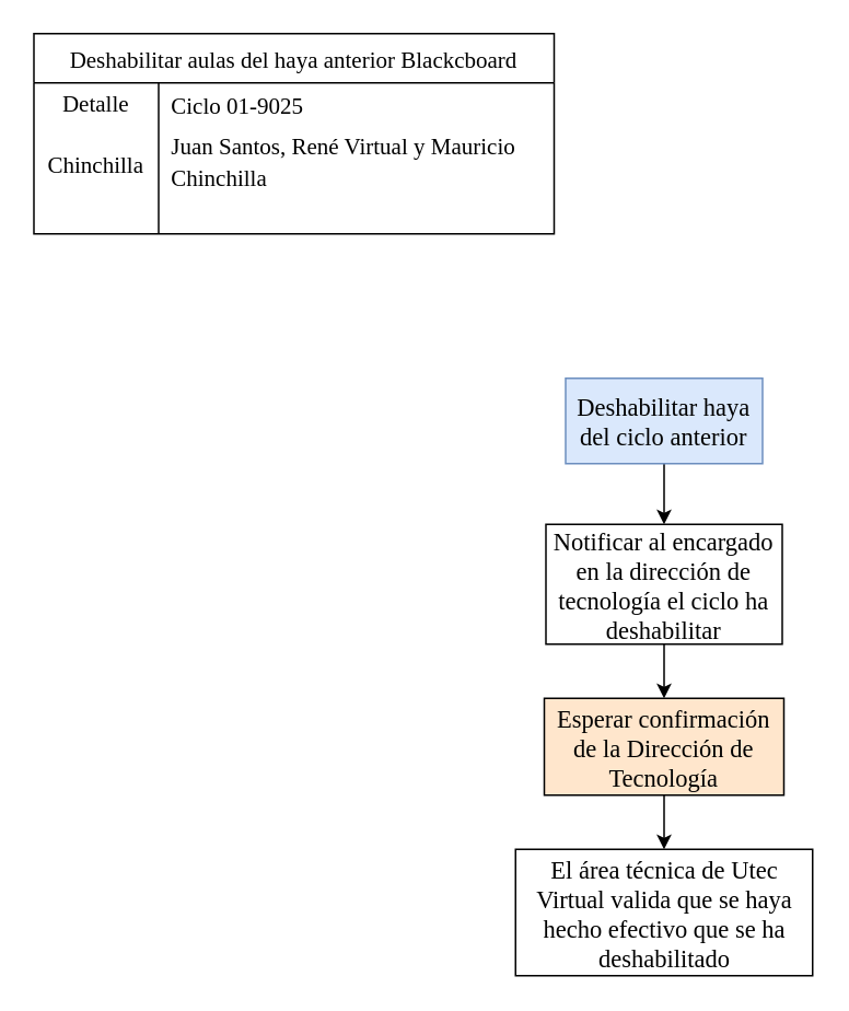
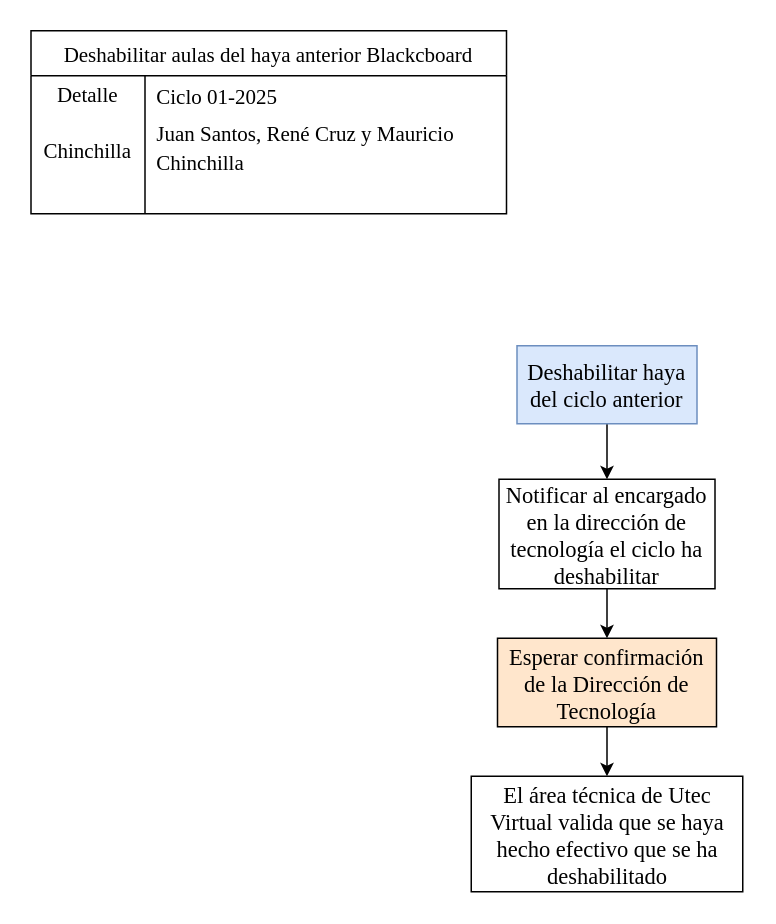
  <mxCell id="0" />
  <mxCell id="1" parent="0" />
  <mxCell id="2" value="Deshabilitar aulas del haya anterior Blackcboard" style="shape=table;startSize=30;container=1;collapsible=0;childLayout=tableLayout;fixedRows=1;rowLines=0;fontStyle=0;strokeColor=default;fontSize=14;fontFamily=Times New Roman;" vertex="1" parent="1"><mxGeometry x="20" y="20" width="317" height="122" as="geometry" /></mxCell>
  <mxCell id="3" value="" style="shape=tableRow;horizontal=0;startSize=0;swimlaneHead=0;swimlaneBody=0;top=0;left=0;bottom=0;right=0;collapsible=0;dropTarget=0;fillColor=none;points=[[0,0.5],[1,0.5]];portConstraint=eastwest;strokeColor=inherit;fontSize=16;fontFamily=Times New Roman;" vertex="1" parent="2"><mxGeometry y="30" width="317" height="26" as="geometry" /></mxCell>
  <mxCell id="4" value="&lt;font style=&quot;font-size: 14px;&quot;&gt;Detalle&lt;/font&gt;&lt;div&gt;&lt;br&gt;&lt;/div&gt;" style="shape=partialRectangle;html=1;whiteSpace=wrap;connectable=0;fillColor=none;top=0;left=0;bottom=0;right=0;overflow=hidden;pointerEvents=1;strokeColor=inherit;fontSize=16;fontFamily=Times New Roman;" vertex="1" parent="3"><mxGeometry width="76" height="26" as="geometry"><mxRectangle width="76" height="26" as="alternateBounds" /></mxGeometry></mxCell>
- <mxCell id="5" value="&lt;font style=&quot;font-size: 14px;&quot;&gt;Ciclo 01-9025&lt;/font&gt;" style="shape=partialRectangle;html=1;whiteSpace=wrap;connectable=0;fillColor=none;top=0;left=0;bottom=0;right=0;align=left;spacingLeft=6;overflow=hidden;strokeColor=inherit;fontSize=16;fontFamily=Times New Roman;" vertex="1" parent="3"><mxGeometry x="76" width="241" height="26" as="geometry"><mxRectangle width="241" height="26" as="alternateBounds" /></mxGeometry></mxCell>
+ <mxCell id="5" value="&lt;font style=&quot;font-size: 14px;&quot;&gt;Ciclo 01-2025&lt;/font&gt;" style="shape=partialRectangle;html=1;whiteSpace=wrap;connectable=0;fillColor=none;top=0;left=0;bottom=0;right=0;align=left;spacingLeft=6;overflow=hidden;strokeColor=inherit;fontSize=16;fontFamily=Times New Roman;" vertex="1" parent="3"><mxGeometry x="76" width="241" height="26" as="geometry"><mxRectangle width="241" height="26" as="alternateBounds" /></mxGeometry></mxCell>
  <mxCell id="6" value="" style="shape=tableRow;horizontal=0;startSize=0;swimlaneHead=0;swimlaneBody=0;top=0;left=0;bottom=0;right=0;collapsible=0;dropTarget=0;fillColor=none;points=[[0,0.5],[1,0.5]];portConstraint=eastwest;strokeColor=inherit;fontSize=16;fontFamily=Times New Roman;" vertex="1" parent="2"><mxGeometry y="56" width="317" height="46" as="geometry" /></mxCell>
  <mxCell id="7" value="&lt;font style=&quot;font-size: 14px;&quot;&gt;Chinchilla&lt;/font&gt;" style="shape=partialRectangle;html=1;whiteSpace=wrap;connectable=0;fillColor=none;top=0;left=0;bottom=0;right=0;overflow=hidden;strokeColor=inherit;fontSize=16;fontFamily=Times New Roman;" vertex="1" parent="6"><mxGeometry width="76" height="46" as="geometry"><mxRectangle width="76" height="46" as="alternateBounds" /></mxGeometry></mxCell>
- <mxCell id="8" value="&lt;font style=&quot;font-size: 14px;&quot;&gt;Juan Santos, René Virtual y Mauricio Chinchilla&lt;/font&gt;&lt;div&gt;&lt;br&gt;&lt;/div&gt;" style="shape=partialRectangle;html=1;whiteSpace=wrap;connectable=0;fillColor=none;top=0;left=0;bottom=0;right=0;align=left;spacingLeft=6;overflow=hidden;strokeColor=inherit;fontSize=16;fontFamily=Times New Roman;" vertex="1" parent="6"><mxGeometry x="76" width="241" height="46" as="geometry"><mxRectangle width="241" height="46" as="alternateBounds" /></mxGeometry></mxCell>
+ <mxCell id="8" value="&lt;font style=&quot;font-size: 14px;&quot;&gt;Juan Santos, René Cruz y Mauricio Chinchilla&lt;/font&gt;&lt;div&gt;&lt;br&gt;&lt;/div&gt;" style="shape=partialRectangle;html=1;whiteSpace=wrap;connectable=0;fillColor=none;top=0;left=0;bottom=0;right=0;align=left;spacingLeft=6;overflow=hidden;strokeColor=inherit;fontSize=16;fontFamily=Times New Roman;" vertex="1" parent="6"><mxGeometry x="76" width="241" height="46" as="geometry"><mxRectangle width="241" height="46" as="alternateBounds" /></mxGeometry></mxCell>
  <mxCell id="9" value="" style="shape=tableRow;horizontal=0;startSize=0;swimlaneHead=0;swimlaneBody=0;top=0;left=0;bottom=0;right=0;collapsible=0;dropTarget=0;fillColor=none;points=[[0,0.5],[1,0.5]];portConstraint=eastwest;strokeColor=inherit;fontSize=16;fontFamily=Times New Roman;" vertex="1" parent="2"><mxGeometry y="102" width="317" height="20" as="geometry" /></mxCell>
  <mxCell id="10" value="" style="shape=partialRectangle;html=1;whiteSpace=wrap;connectable=0;fillColor=none;top=0;left=0;bottom=0;right=0;overflow=hidden;strokeColor=inherit;fontSize=16;fontFamily=Times New Roman;" vertex="1" parent="9"><mxGeometry width="76" height="20" as="geometry"><mxRectangle width="76" height="20" as="alternateBounds" /></mxGeometry></mxCell>
  <mxCell id="11" value="" style="shape=partialRectangle;html=1;whiteSpace=wrap;connectable=0;fillColor=none;top=0;left=0;bottom=0;right=0;align=left;spacingLeft=6;overflow=hidden;strokeColor=inherit;fontSize=16;fontFamily=Times New Roman;" vertex="1" parent="9"><mxGeometry x="76" width="241" height="20" as="geometry"><mxRectangle width="241" height="20" as="alternateBounds" /></mxGeometry></mxCell>
  <mxCell id="12" value="" style="edgeStyle=orthogonalEdgeStyle;rounded=0;orthogonalLoop=1;jettySize=auto;html=1;fontSize=15;" edge="1" parent="1" source="13" target="15"><mxGeometry relative="1" as="geometry" /></mxCell>
  <mxCell id="13" value="&lt;font face=&quot;Times New Roman&quot;&gt;Deshabilitar haya del ciclo anterior&lt;/font&gt;" style="rounded=0;whiteSpace=wrap;html=1;fillColor=#dae8fc;strokeColor=#6c8ebf;fontSize=15;" vertex="1" parent="1"><mxGeometry x="344" y="230" width="120" height="52" as="geometry" /></mxCell>
  <mxCell id="14" value="" style="edgeStyle=orthogonalEdgeStyle;rounded=0;orthogonalLoop=1;jettySize=auto;html=1;fontSize=15;" edge="1" parent="1" source="15" target="17"><mxGeometry relative="1" as="geometry" /></mxCell>
  <mxCell id="15" value="&lt;font face=&quot;Times New Roman&quot;&gt;Notificar al encargado en la dirección de tecnología el ciclo ha deshabilitar&lt;/font&gt;" style="whiteSpace=wrap;html=1;rounded=0;fontSize=15;" vertex="1" parent="1"><mxGeometry x="332" y="319" width="144" height="73" as="geometry" /></mxCell>
  <mxCell id="16" value="" style="edgeStyle=orthogonalEdgeStyle;rounded=0;orthogonalLoop=1;jettySize=auto;html=1;fontSize=15;" edge="1" parent="1" source="17" target="18"><mxGeometry relative="1" as="geometry" /></mxCell>
  <mxCell id="17" value="&lt;font face=&quot;Times New Roman&quot;&gt;Esperar confirmación de la Dirección de Tecnología&lt;/font&gt;" style="whiteSpace=wrap;html=1;rounded=0;fontSize=15;fillColor=#ffe6cc;" vertex="1" parent="1"><mxGeometry x="331" y="425" width="146" height="59" as="geometry" /></mxCell>
  <mxCell id="18" value="&lt;font face=&quot;Times New Roman&quot;&gt;El área técnica de Utec Virtual valida que se haya hecho efectivo que se ha deshabilitado&lt;/font&gt;" style="whiteSpace=wrap;html=1;rounded=0;fontSize=15;" vertex="1" parent="1"><mxGeometry x="313.5" y="517" width="181" height="77" as="geometry" /></mxCell>
